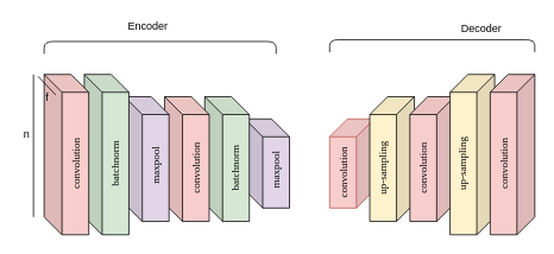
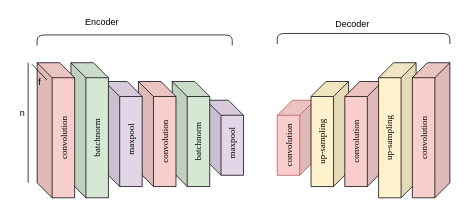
  <mxCell id="0" />
  <mxCell id="1" parent="0" />
  <mxCell id="2" value="&lt;font face=&quot;Verdana&quot;&gt;maxpool&lt;span style=&quot;white-space: pre&quot;&gt;&#09;&lt;/span&gt;&lt;/font&gt;" style="shape=cube;whiteSpace=wrap;html=1;boundedLbl=1;backgroundOutline=1;darkOpacity=0.05;darkOpacity2=0.1;shadow=0;sketch=0;labelPosition=center;verticalLabelPosition=middle;align=center;verticalAlign=middle;textDirection=rtl;horizontal=0;flipV=0;flipH=0;fillColor=#e1d5e7;" vertex="1" parent="1"><mxGeometry x="274" y="133" width="50" height="100" as="geometry" /></mxCell>
  <mxCell id="3" value="&lt;font face=&quot;Verdana&quot;&gt;batchnorm&lt;/font&gt;" style="shape=cube;whiteSpace=wrap;html=1;boundedLbl=1;backgroundOutline=1;darkOpacity=0.05;darkOpacity2=0.1;shadow=0;sketch=0;labelPosition=center;verticalLabelPosition=middle;align=center;verticalAlign=middle;textDirection=rtl;horizontal=0;flipV=0;flipH=0;fillColor=#d5e8d4;" vertex="1" parent="1"><mxGeometry x="229" y="108" width="50" height="140" as="geometry" /></mxCell>
  <mxCell id="4" value="&lt;p style=&quot;line-height: 0%&quot;&gt;&lt;font style=&quot;font-size: 12px&quot; face=&quot;Verdana&quot;&gt;convolution&lt;/font&gt;&lt;/p&gt;" style="shape=cube;whiteSpace=wrap;html=1;boundedLbl=1;backgroundOutline=1;darkOpacity=0.05;darkOpacity2=0.1;shadow=0;sketch=0;fillColor=#f8cecc;labelPosition=center;verticalLabelPosition=middle;align=center;verticalAlign=middle;textDirection=rtl;horizontal=0;flipV=0;flipH=0;" vertex="1" parent="1"><mxGeometry x="184" y="108" width="50" height="140" as="geometry" /></mxCell>
  <mxCell id="5" value="&lt;font face=&quot;Verdana&quot;&gt;maxpool&lt;span style=&quot;white-space: pre&quot;&gt;&#09;&lt;/span&gt;&lt;/font&gt;" style="shape=cube;whiteSpace=wrap;html=1;boundedLbl=1;backgroundOutline=1;darkOpacity=0.05;darkOpacity2=0.1;shadow=0;sketch=0;labelPosition=center;verticalLabelPosition=middle;align=center;verticalAlign=middle;textDirection=rtl;horizontal=0;flipV=0;flipH=0;fillColor=#e1d5e7;" vertex="1" parent="1"><mxGeometry x="139" y="108" width="50" height="140" as="geometry" /></mxCell>
  <mxCell id="6" value="&lt;font face=&quot;Verdana&quot;&gt;batchnorm&lt;/font&gt;" style="shape=cube;whiteSpace=wrap;html=1;boundedLbl=1;backgroundOutline=1;darkOpacity=0.05;darkOpacity2=0.1;shadow=0;sketch=0;labelPosition=center;verticalLabelPosition=middle;align=center;verticalAlign=middle;textDirection=rtl;horizontal=0;flipV=0;flipH=0;fillColor=#d5e8d4;" vertex="1" parent="1"><mxGeometry x="94" y="83" width="50" height="180" as="geometry" /></mxCell>
  <mxCell id="7" value="&lt;p style=&quot;line-height: 0%&quot;&gt;&lt;font style=&quot;font-size: 12px&quot; face=&quot;Verdana&quot;&gt;convolution&lt;/font&gt;&lt;/p&gt;" style="shape=cube;whiteSpace=wrap;html=1;boundedLbl=1;backgroundOutline=1;darkOpacity=0.05;darkOpacity2=0.1;shadow=0;sketch=0;fillColor=#f8cecc;labelPosition=center;verticalLabelPosition=middle;align=center;verticalAlign=middle;textDirection=rtl;horizontal=0;flipV=0;flipH=0;" vertex="1" parent="1"><mxGeometry x="49" y="83" width="50" height="180" as="geometry" /></mxCell>
  <mxCell id="8" value="&lt;p style=&quot;line-height: 0%&quot;&gt;&lt;font style=&quot;font-size: 12px&quot; face=&quot;Verdana&quot;&gt;convolution&lt;/font&gt;&lt;/p&gt;" style="shape=cube;whiteSpace=wrap;html=1;boundedLbl=1;backgroundOutline=1;darkOpacity=0.05;darkOpacity2=0.1;shadow=0;sketch=0;labelPosition=center;verticalLabelPosition=middle;align=center;verticalAlign=middle;textDirection=rtl;horizontal=0;flipV=0;flipH=1;fillColor=#f8cecc;strokeColor=#b85450;" vertex="1" parent="1"><mxGeometry x="369" y="133" width="50" height="100" as="geometry" /></mxCell>
  <mxCell id="9" value="&lt;div&gt;&lt;font face=&quot;Verdana&quot;&gt;up-sampling&lt;/font&gt;&lt;/div&gt;" style="shape=cube;whiteSpace=wrap;html=1;boundedLbl=1;backgroundOutline=1;darkOpacity=0.05;darkOpacity2=0.1;shadow=0;sketch=0;fillColor=#fff2cc;labelPosition=center;verticalLabelPosition=middle;align=center;verticalAlign=middle;horizontal=0;rotation=0;direction=west;flipV=1;flipH=0;" vertex="1" parent="1"><mxGeometry x="414" y="108" width="50" height="140" as="geometry" /></mxCell>
  <mxCell id="10" value="&lt;p style=&quot;line-height: 0%&quot;&gt;&lt;font style=&quot;font-size: 12px&quot; face=&quot;Verdana&quot;&gt;convolution&lt;/font&gt;&lt;/p&gt;" style="shape=cube;whiteSpace=wrap;html=1;boundedLbl=1;backgroundOutline=1;darkOpacity=0.05;darkOpacity2=0.1;shadow=0;sketch=0;labelPosition=center;verticalLabelPosition=middle;align=center;verticalAlign=middle;horizontal=0;rotation=0;direction=west;flipV=1;flipH=0;fillColor=#f8cecc;" vertex="1" parent="1"><mxGeometry x="459" y="108" width="50" height="140" as="geometry" /></mxCell>
  <mxCell id="11" value="&lt;div&gt;&lt;font face=&quot;Verdana&quot;&gt;up-sampling&lt;/font&gt;&lt;/div&gt;" style="shape=cube;whiteSpace=wrap;html=1;boundedLbl=1;backgroundOutline=1;darkOpacity=0.05;darkOpacity2=0.1;shadow=0;sketch=0;fillColor=#fff2cc;labelPosition=center;verticalLabelPosition=middle;align=center;verticalAlign=middle;horizontal=0;rotation=0;direction=west;flipV=1;flipH=0;" vertex="1" parent="1"><mxGeometry x="504" y="83" width="50" height="180" as="geometry" /></mxCell>
  <mxCell id="12" value="&lt;p style=&quot;line-height: 0%&quot;&gt;&lt;font style=&quot;font-size: 12px&quot; face=&quot;Verdana&quot;&gt;convolution&lt;/font&gt;&lt;/p&gt;" style="shape=cube;whiteSpace=wrap;html=1;boundedLbl=1;backgroundOutline=1;darkOpacity=0.05;darkOpacity2=0.1;shadow=0;sketch=0;labelPosition=center;verticalLabelPosition=middle;align=center;verticalAlign=middle;horizontal=0;rotation=0;direction=west;flipV=1;flipH=0;fillColor=#f8cecc;" vertex="1" parent="1"><mxGeometry x="549" y="83" width="50" height="180" as="geometry" /></mxCell>
  <mxCell id="13" value="" style="endArrow=none;html=1;" edge="1" parent="1"><mxGeometry width="50" height="50" relative="1" as="geometry"><mxPoint x="49" y="60" as="sourcePoint" /><mxPoint x="309" y="60" as="targetPoint" /><Array as="points"><mxPoint x="49" y="46" /><mxPoint x="309" y="46" /></Array></mxGeometry></mxCell>
  <mxCell id="14" value="" style="endArrow=none;html=1;" edge="1" parent="1"><mxGeometry width="50" height="50" relative="1" as="geometry"><mxPoint x="369" y="58" as="sourcePoint" /><mxPoint x="599" y="58" as="targetPoint" /><Array as="points"><mxPoint x="369" y="44" /><mxPoint x="599" y="44" /></Array></mxGeometry></mxCell>
- <mxCell id="15" value="Encoder" style="text;html=1;align=center;verticalAlign=middle;resizable=0;points=[];autosize=1;strokeColor=none;" vertex="1" parent="1"><mxGeometry x="137" y="20" width="56" height="18" as="geometry" /></mxCell>
- <mxCell id="16" value="Decoder" style="text;html=1;align=center;verticalAlign=middle;resizable=0;points=[];autosize=1;strokeColor=none;" vertex="1" parent="1"><mxGeometry x="510" y="23" width="57" height="18" as="geometry" /></mxCell>
+ <mxCell id="15" value="Encoder" style="text;html=1;align=center;verticalAlign=middle;resizable=0;points=[];autosize=1;strokeColor=none;" vertex="1" parent="1"><mxGeometry x="107" y="20" width="56" height="18" as="geometry" /></mxCell>
+ <mxCell id="16" value="Decoder" style="text;html=1;align=center;verticalAlign=middle;resizable=0;points=[];autosize=1;strokeColor=none;" vertex="1" parent="1"><mxGeometry x="440" y="23" width="57" height="18" as="geometry" /></mxCell>
  <mxCell id="17" value="" style="endArrow=none;html=1;" edge="1" parent="1"><mxGeometry width="50" height="50" relative="1" as="geometry"><mxPoint x="37" y="243" as="sourcePoint" /><mxPoint x="37" y="83" as="targetPoint" /></mxGeometry></mxCell>
  <mxCell id="18" value="n" style="text;html=1;align=center;verticalAlign=middle;resizable=0;points=[];autosize=1;strokeColor=none;" vertex="1" parent="1"><mxGeometry x="20" y="141" width="17" height="18" as="geometry" /></mxCell>
  <mxCell id="19" value="" style="endArrow=none;html=1;" edge="1" parent="1"><mxGeometry width="50" height="50" relative="1" as="geometry"><mxPoint x="62" y="106" as="sourcePoint" /><mxPoint x="42" y="85" as="targetPoint" /></mxGeometry></mxCell>
  <mxCell id="20" value="f" style="text;html=1;align=center;verticalAlign=middle;resizable=0;points=[];autosize=1;strokeColor=none;" vertex="1" parent="1"><mxGeometry x="45" y="100" width="13" height="18" as="geometry" /></mxCell>
